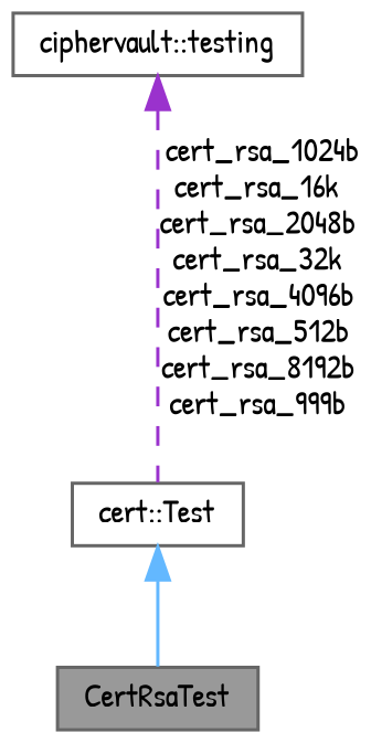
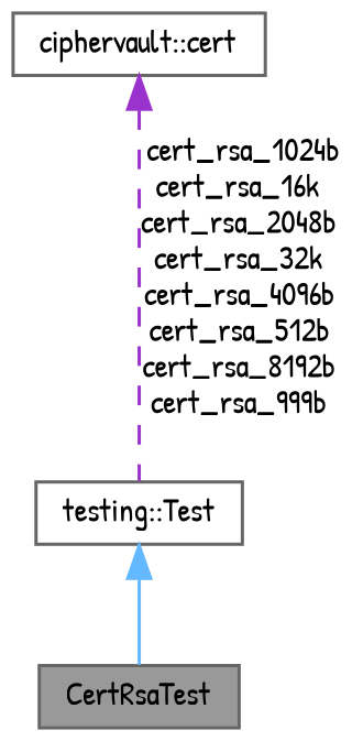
  digraph {
    fontname="Patrick Hand"
    node [color=gray40 fillcolor=white fontname="Patrick Hand" fontsize=10 shape=box style=filled]
    edge [dir=back fontname="Patrick Hand" fontsize=10 labelfontname=Helvetica labelfontsize=10]
    n1 [fillcolor=grey60 fontcolor=black height=0.2 label=CertRsaTest width=0.4]
-   n2 [height=0.2 label="cert::Test" width=0.4]
-   n3 [height=0.2 label="ciphervault::testing" width=0.4]
+   n2 [height=0.2 label="testing::Test" width=0.4]
+   n3 [height=0.2 label="ciphervault::cert" width=0.4]
    n2 -> n1 [color=steelblue1 style=solid]
    n3 -> n2 [color=darkorchid3 label=" cert_rsa_1024b\ncert_rsa_16k\ncert_rsa_2048b\ncert_rsa_32k\ncert_rsa_4096b\ncert_rsa_512b\ncert_rsa_8192b\ncert_rsa_999b" style=dashed]
  }
